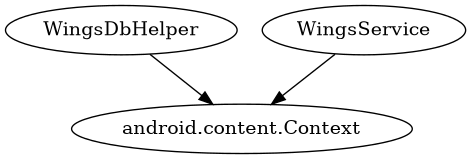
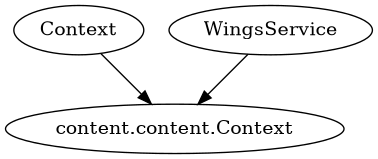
  digraph {
    concentrate=true
-   n1 [label="android.content.Context"]
-   WingsDbHelper
+   n1 [label="content.content.Context"]
+   WingsDbHelper [label=Context]
    WingsService
    WingsDbHelper -> n1
    WingsService -> n1
  }
